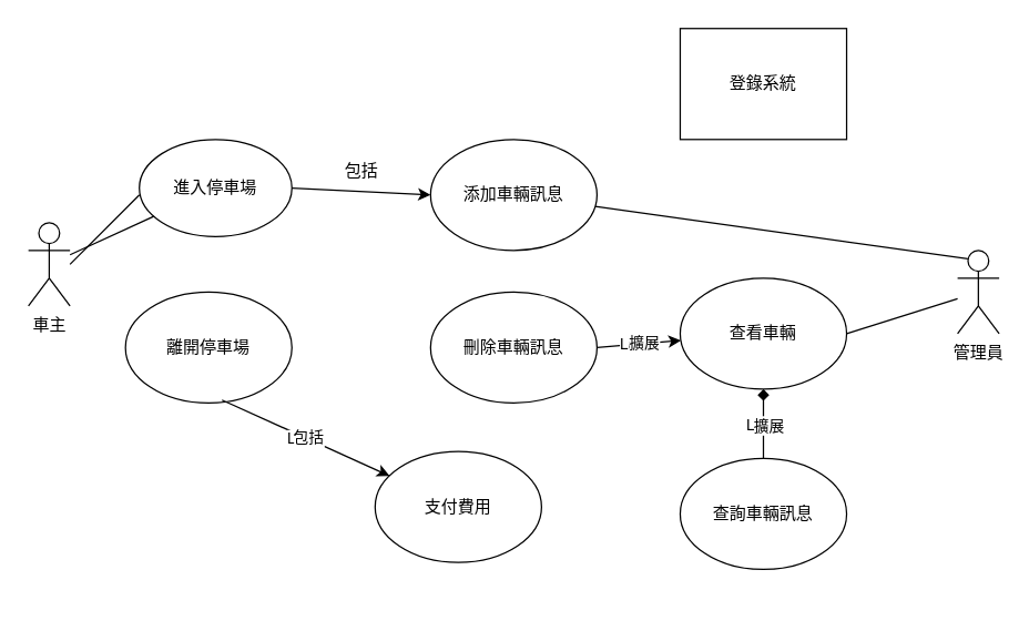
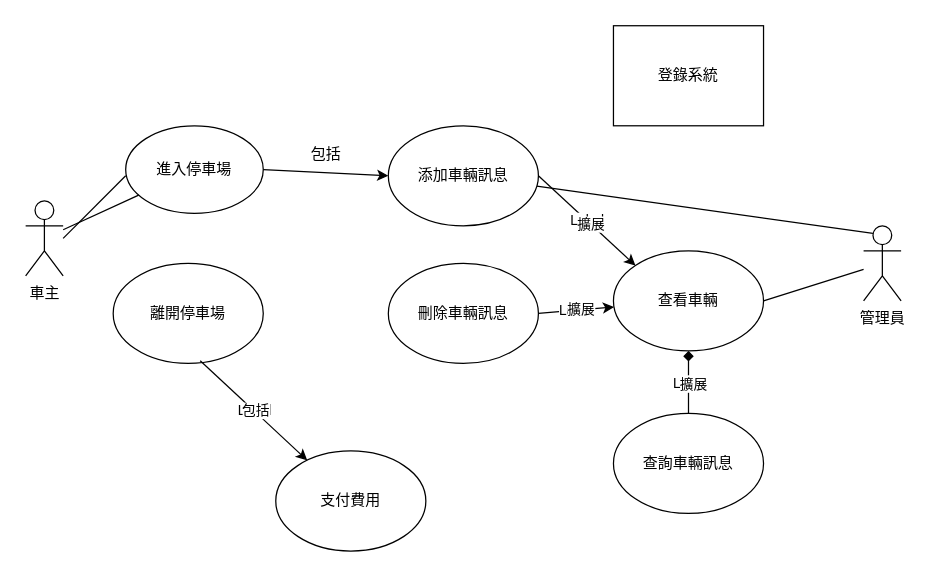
  <mxCell id="0" />
  <mxCell id="1" parent="0" />
  <mxCell id="2" value="進入停車場" style="ellipse;whiteSpace=wrap;html=1;" vertex="1" parent="1"><mxGeometry x="100" y="100" width="110" height="70" as="geometry" /></mxCell>
  <mxCell id="3" value="添加車輛訊息" style="ellipse;whiteSpace=wrap;html=1;" vertex="1" parent="1"><mxGeometry x="310" y="100" width="120" height="80" as="geometry" /></mxCell>
  <mxCell id="4" value="查看車輛" style="ellipse;whiteSpace=wrap;html=1;" vertex="1" parent="1"><mxGeometry x="490" y="200" width="120" height="80" as="geometry" /></mxCell>
  <mxCell id="5" value="離開停車場" style="ellipse;whiteSpace=wrap;html=1;" vertex="1" parent="1"><mxGeometry x="90" y="210" width="120" height="80" as="geometry" /></mxCell>
  <mxCell id="6" value="刪除車輛訊息" style="ellipse;whiteSpace=wrap;html=1;" vertex="1" parent="1"><mxGeometry x="310" y="210" width="120" height="80" as="geometry" /></mxCell>
  <mxCell id="7" value="登錄系統" style="whiteSpace=wrap;html=1;rounded=0;" vertex="1" parent="1"><mxGeometry x="490" y="20" width="120" height="80" as="geometry" /></mxCell>
  <mxCell id="8" value="車主&lt;br&gt;" style="shape=umlActor;verticalLabelPosition=bottom;verticalAlign=top;html=1;outlineConnect=0;" vertex="1" parent="1"><mxGeometry x="20" y="160" width="30" height="60" as="geometry" /></mxCell>
  <mxCell id="9" value="" style="endArrow=none;html=1;rounded=0;" edge="1" parent="1"><mxGeometry width="50" height="50" relative="1" as="geometry"><mxPoint x="50" y="190" as="sourcePoint" /><mxPoint x="100" y="140" as="targetPoint" /></mxGeometry></mxCell>
  <mxCell id="10" value="" style="endArrow=none;html=1;rounded=0;" edge="1" parent="1" source="8" target="2"><mxGeometry width="50" height="50" relative="1" as="geometry"><mxPoint x="30" y="300" as="sourcePoint" /><mxPoint x="80" y="250" as="targetPoint" /></mxGeometry></mxCell>
- <mxCell id="11" value="支付費用" style="ellipse;whiteSpace=wrap;html=1;" vertex="1" parent="1"><mxGeometry x="270" y="325" width="120" height="80" as="geometry" /></mxCell>
+ <mxCell id="11" value="支付費用" style="ellipse;whiteSpace=wrap;html=1;" vertex="1" parent="1"><mxGeometry x="220" y="360" width="120" height="80" as="geometry" /></mxCell>
  <mxCell id="12" value="" style="endArrow=classic;html=1;rounded=0;exitX=1;exitY=0.5;exitDx=0;exitDy=0;entryX=0;entryY=0.5;entryDx=0;entryDy=0;" edge="1" parent="1" source="2" target="3"><mxGeometry relative="1" as="geometry"><mxPoint x="180" y="290" as="sourcePoint" /><mxPoint x="280" y="290" as="targetPoint" /></mxGeometry></mxCell>
+ <mxCell id="13" value="" style="endArrow=classic;html=1;rounded=0;exitX=1;exitY=0.5;exitDx=0;exitDy=0;entryX=0;entryY=0;entryDx=0;entryDy=0;" edge="1" parent="1" source="3" target="4"><mxGeometry relative="1" as="geometry"><mxPoint x="180" y="290" as="sourcePoint" /><mxPoint x="280" y="290" as="targetPoint" /></mxGeometry></mxCell>
+ <mxCell id="14" value="Label" style="edgeLabel;resizable=0;html=1;align=center;verticalAlign=middle;" connectable="0" vertex="1" parent="13"><mxGeometry relative="1" as="geometry" /></mxCell>
+ <mxCell id="15" value="擴展" style="edgeLabel;html=1;align=center;verticalAlign=middle;resizable=0;points=[];" connectable="0" vertex="1" parent="13"><mxGeometry x="0.066" relative="1" as="geometry"><mxPoint as="offset" /></mxGeometry></mxCell>
  <mxCell id="16" value="" style="endArrow=classic;html=1;rounded=0;exitX=1;exitY=0.5;exitDx=0;exitDy=0;" edge="1" parent="1" source="6" target="4"><mxGeometry relative="1" as="geometry"><mxPoint x="180" y="290" as="sourcePoint" /><mxPoint x="280" y="290" as="targetPoint" /></mxGeometry></mxCell>
  <mxCell id="17" value="Label" style="edgeLabel;resizable=0;html=1;align=center;verticalAlign=middle;" connectable="0" vertex="1" parent="16"><mxGeometry relative="1" as="geometry" /></mxCell>
  <mxCell id="18" value="擴展" style="edgeLabel;html=1;align=center;verticalAlign=middle;resizable=0;points=[];" connectable="0" vertex="1" parent="16"><mxGeometry x="0.108" y="1" relative="1" as="geometry"><mxPoint as="offset" /></mxGeometry></mxCell>
  <mxCell id="19" value="包括" style="text;html=1;align=center;verticalAlign=middle;resizable=0;points=[];autosize=1;strokeColor=none;fillColor=none;" vertex="1" parent="1"><mxGeometry x="235" y="108" width="50" height="30" as="geometry" /></mxCell>
  <mxCell id="20" value="管理員" style="shape=umlActor;verticalLabelPosition=bottom;verticalAlign=top;html=1;outlineConnect=0;" vertex="1" parent="1"><mxGeometry x="690" y="180" width="30" height="60" as="geometry" /></mxCell>
  <mxCell id="21" value="" style="endArrow=none;html=1;rounded=0;exitX=0.25;exitY=0.1;exitDx=0;exitDy=0;exitPerimeter=0;" edge="1" parent="1" source="20" target="3"><mxGeometry width="50" height="50" relative="1" as="geometry"><mxPoint x="390" y="310" as="sourcePoint" /><mxPoint x="440" y="260" as="targetPoint" /></mxGeometry></mxCell>
  <mxCell id="22" value="" style="endArrow=none;html=1;rounded=0;" edge="1" parent="1" target="20"><mxGeometry width="50" height="50" relative="1" as="geometry"><mxPoint x="610" y="240" as="sourcePoint" /><mxPoint x="440" y="260" as="targetPoint" /></mxGeometry></mxCell>
  <mxCell id="23" value="查詢車輛訊息" style="ellipse;whiteSpace=wrap;html=1;" vertex="1" parent="1"><mxGeometry x="490" y="330" width="120" height="80" as="geometry" /></mxCell>
  <mxCell id="24" value="" style="endArrow=diamond;html=1;rounded=0;entryX=0.5;entryY=1;entryDx=0;entryDy=0;exitX=0.5;exitY=0;exitDx=0;exitDy=0;" edge="1" parent="1" source="23" target="4"><mxGeometry relative="1" as="geometry"><mxPoint x="360" y="290" as="sourcePoint" /><mxPoint x="460" y="290" as="targetPoint" /></mxGeometry></mxCell>
  <mxCell id="25" value="Label" style="edgeLabel;resizable=0;html=1;align=center;verticalAlign=middle;" connectable="0" vertex="1" parent="24"><mxGeometry relative="1" as="geometry" /></mxCell>
  <mxCell id="26" value="擴展" style="edgeLabel;html=1;align=center;verticalAlign=middle;resizable=0;points=[];" connectable="0" vertex="1" parent="24"><mxGeometry x="-0.048" y="-3" relative="1" as="geometry"><mxPoint as="offset" /></mxGeometry></mxCell>
  <mxCell id="27" value="" style="endArrow=classic;html=1;rounded=0;exitX=0.58;exitY=0.973;exitDx=0;exitDy=0;exitPerimeter=0;" edge="1" parent="1" source="5" target="11"><mxGeometry relative="1" as="geometry"><mxPoint x="360" y="290" as="sourcePoint" /><mxPoint x="460" y="290" as="targetPoint" /></mxGeometry></mxCell>
  <mxCell id="28" value="Label" style="edgeLabel;resizable=0;html=1;align=center;verticalAlign=middle;" connectable="0" vertex="1" parent="27"><mxGeometry relative="1" as="geometry" /></mxCell>
  <mxCell id="29" value="包括" style="edgeLabel;html=1;align=center;verticalAlign=middle;resizable=0;points=[];" connectable="0" vertex="1" parent="27"><mxGeometry x="0.005" y="1" relative="1" as="geometry"><mxPoint as="offset" /></mxGeometry></mxCell>
